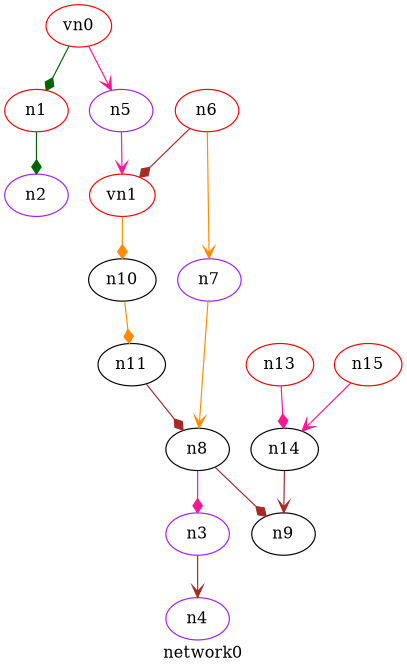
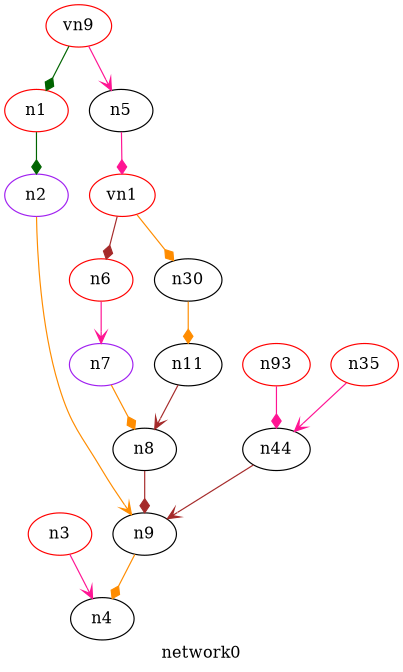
  digraph {
    label=network0
    node [color=red]
    edge [arrowhead=diamond color=darkorange]
    n1 [label=n1]
    n2 [color=purple label=n2]
    n3 [color=black label=n9]
-   n4 [color=purple label=n3]
-   n5 [color=purple label=n4]
-   n6 [color=purple label=n5]
+   n4 [label=n3]
+   n5 [color=black label=n4]
+   n6 [color=black label=n5]
    vn1
    n8 [label=n6]
-   n9 [color=black label=n10]
+   n9 [color=black label=n30]
    n10 [color=purple label=n7]
    n11 [color=black label=n8]
    n12 [color=black label=n11]
-   n13 [label=n13]
-   n14 [color=black label=n14]
-   n15 [label=n15]
-   vn0
+   n13 [label=n93]
+   n14 [color=black label=n44]
+   n15 [label=n35]
+   vn0 [label=vn9]
    n1 -> n2 [color=darkgreen]
-   n4 -> n5 [arrowhead=vee color=brown]
-   n6 -> vn1 [arrowhead=vee color=deeppink]
-   n8 -> vn1 [color=brown]
+   n2 -> n3 [arrowhead=vee]
+   n3 -> n5
+   n4 -> n5 [arrowhead=vee color=deeppink]
+   n6 -> vn1 [color=deeppink]
+   vn1 -> n8 [color=brown]
    vn1 -> n9
-   n8 -> n10 [arrowhead=vee]
+   n8 -> n10 [arrowhead=vee color=deeppink]
    n9 -> n12
-   n10 -> n11 [arrowhead=vee]
+   n10 -> n11
    n11 -> n3 [color=brown]
-   n11 -> n4 [color=deeppink]
-   n12 -> n11 [color=brown]
+   n12 -> n11 [arrowhead=vee color=brown]
    n13 -> n14 [color=deeppink]
    n14 -> n3 [arrowhead=vee color=brown]
    n15 -> n14 [arrowhead=vee color=deeppink]
    vn0 -> n1 [color=darkgreen]
    vn0 -> n6 [arrowhead=vee color=deeppink]
  }
